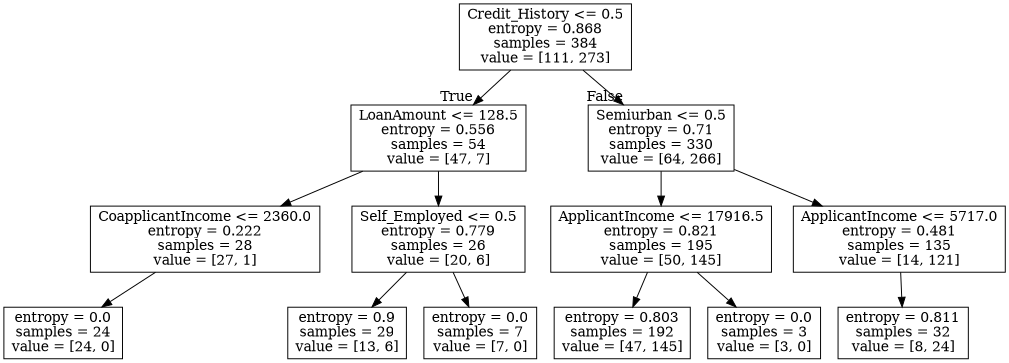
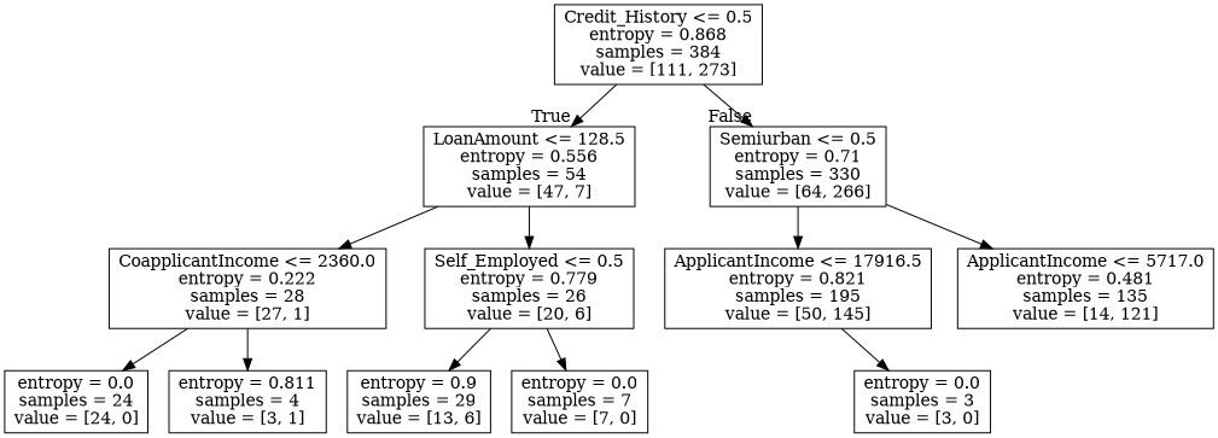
  digraph {
    node [shape=box]
    n1 [label="Credit_History <= 0.5\nentropy = 0.868\nsamples = 384\nvalue = [111, 273]"]
    n2 [label="LoanAmount <= 128.5\nentropy = 0.556\nsamples = 54\nvalue = [47, 7]"]
    n3 [label="Semiurban <= 0.5\nentropy = 0.71\nsamples = 330\nvalue = [64, 266]"]
    n4 [label="CoapplicantIncome <= 2360.0\nentropy = 0.222\nsamples = 28\nvalue = [27, 1]"]
    n5 [label="Self_Employed <= 0.5\nentropy = 0.779\nsamples = 26\nvalue = [20, 6]"]
    n6 [label="ApplicantIncome <= 17916.5\nentropy = 0.821\nsamples = 195\nvalue = [50, 145]"]
    n7 [label="ApplicantIncome <= 5717.0\nentropy = 0.481\nsamples = 135\nvalue = [14, 121]"]
    n8 [label="entropy = 0.0\nsamples = 24\nvalue = [24, 0]"]
+   n9 [label="entropy = 0.811\nsamples = 4\nvalue = [3, 1]"]
    n10 [label="entropy = 0.9\nsamples = 29\nvalue = [13, 6]"]
    n11 [label="entropy = 0.0\nsamples = 7\nvalue = [7, 0]"]
-   n12 [label="entropy = 0.803\nsamples = 192\nvalue = [47, 145]"]
    n13 [label="entropy = 0.0\nsamples = 3\nvalue = [3, 0]"]
-   n14 [label="entropy = 0.811\nsamples = 32\nvalue = [8, 24]"]
    n1 -> n2 [headlabel=True labelangle=45 labeldistance=2.5]
    n1 -> n3 [headlabel=False labelangle=-45 labeldistance=2.5]
    n2 -> n4
    n2 -> n5
    n3 -> n6
    n3 -> n7
    n4 -> n8
+   n4 -> n9
    n5 -> n10
    n5 -> n11
-   n6 -> n12
    n6 -> n13
-   n7 -> n14
  }
